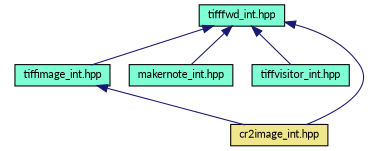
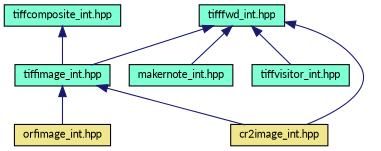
  digraph {
    fontname=Lato
    node [color=black fillcolor=aquamarine fontname=Lato fontsize=10 shape=record style=filled]
    edge [color=midnightblue dir=back fontname=Lato fontsize=10 labelfontname=FreeSans labelfontsize=10 style=solid]
    n1 [fontcolor=black height=0.2 label="tifffwd_int.hpp" width=0.4]
    n2 [height=0.2 label="tiffimage_int.hpp" width=0.4]
    n3 [height=0.2 label="makernote_int.hpp" width=0.4]
    n4 [height=0.2 label="tiffvisitor_int.hpp" width=0.4]
    n5 [fillcolor=khaki height=0.2 label="cr2image_int.hpp" width=0.4]
+   n6 [fillcolor=khaki height=0.2 label="orfimage_int.hpp" width=0.4]
+   n7 [height=0.2 label="tiffcomposite_int.hpp" width=0.4]
    n1 -> n2
    n1 -> n3
    n1 -> n4
    n1 -> n5
    n2 -> n5
+   n2 -> n6
+   n7 -> n2
  }
